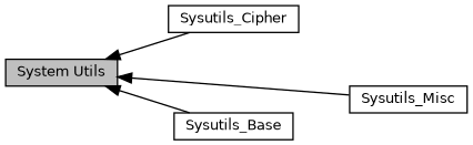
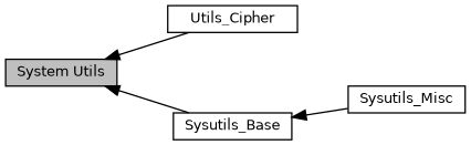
  digraph {
    rankdir=LR
    node [color=black fillcolor=white fontname=Helvetica fontsize=10 shape=box style=filled]
    edge [dir=back fontname=Helvetica fontsize=10 labelfontname=Helvetica labelfontsize=10 shape=plaintext style=solid]
-   n1 [height=0.2 label=Sysutils_Cipher width=0.4]
+   n1 [height=0.2 label=Utils_Cipher width=0.4]
    n2 [height=0.2 label=Sysutils_Misc width=0.4]
    n3 [fillcolor=grey75 fontcolor=black height=0.2 label="System Utils" width=0.4]
    n4 [height=0.2 label=Sysutils_Base width=0.4]
    n3 -> n1
-   n3 -> n2
+   n4 -> n2
    n3 -> n4
  }
